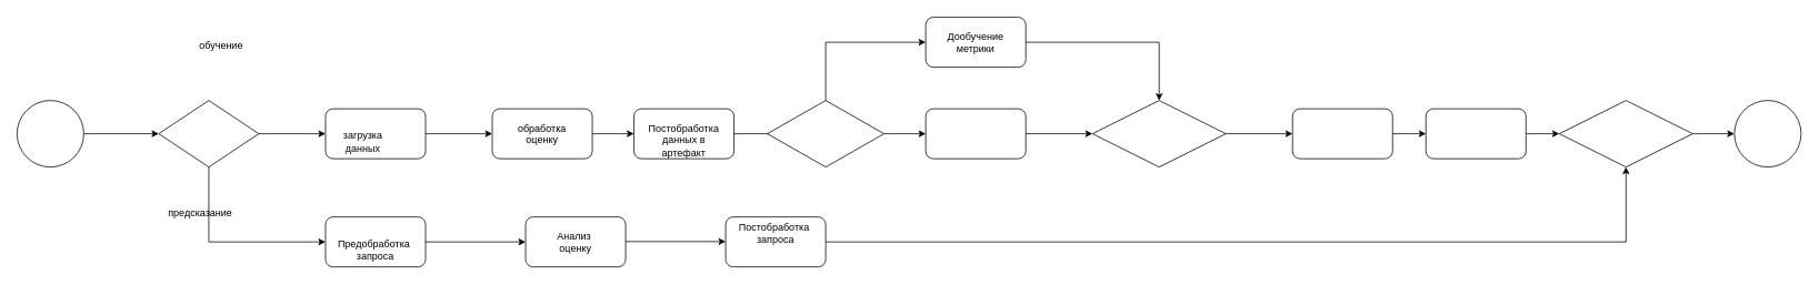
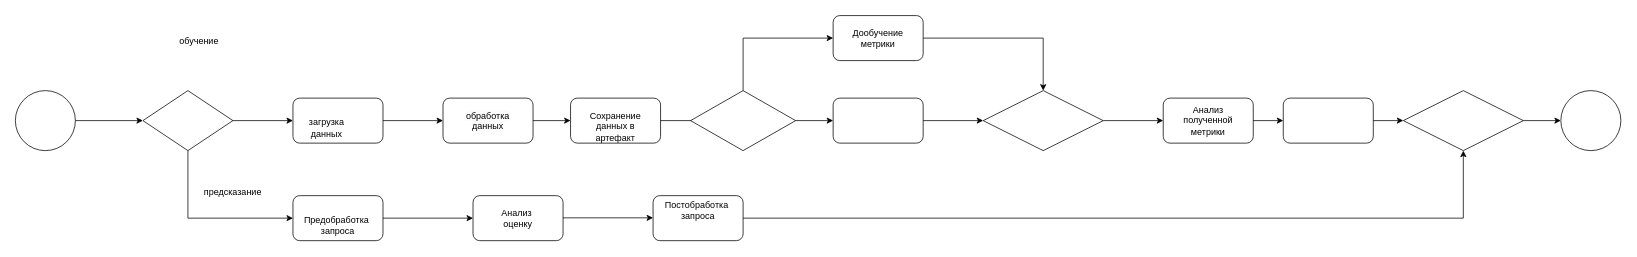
  <mxCell id="0" />
  <mxCell id="1" parent="0" />
  <mxCell id="2" value="" style="ellipse;whiteSpace=wrap;html=1;aspect=fixed;" parent="1" vertex="1"><mxGeometry x="20" y="120" width="80" height="80" as="geometry" /></mxCell>
  <mxCell id="3" value="" style="endArrow=classic;html=1;rounded=0;exitX=1;exitY=0.5;exitDx=0;exitDy=0;" parent="1" source="2" edge="1"><mxGeometry width="50" height="50" relative="1" as="geometry"><mxPoint x="110" y="160" as="sourcePoint" /><mxPoint x="190" y="160" as="targetPoint" /></mxGeometry></mxCell>
  <mxCell id="4" value="" style="rhombus;whiteSpace=wrap;html=1;" parent="1" vertex="1"><mxGeometry x="190" y="120" width="120" height="80" as="geometry" /></mxCell>
  <mxCell id="5" value="" style="endArrow=classic;html=1;rounded=0;exitX=1;exitY=0.5;exitDx=0;exitDy=0;" parent="1" source="4" target="6" edge="1"><mxGeometry width="50" height="50" relative="1" as="geometry"><mxPoint x="430" y="210" as="sourcePoint" /><mxPoint x="400" y="160" as="targetPoint" /></mxGeometry></mxCell>
  <mxCell id="6" value="" style="rounded=1;whiteSpace=wrap;html=1;" parent="1" vertex="1"><mxGeometry x="390" y="130" width="120" height="60" as="geometry" /></mxCell>
  <mxCell id="7" value="обучение" style="text;html=1;strokeColor=none;fillColor=none;align=center;verticalAlign=middle;whiteSpace=wrap;rounded=0;" parent="1" vertex="1"><mxGeometry x="235" y="40" width="60" height="30" as="geometry" /></mxCell>
  <mxCell id="8" value="" style="endArrow=classic;html=1;rounded=0;exitX=1;exitY=0.5;exitDx=0;exitDy=0;" parent="1" source="6" edge="1"><mxGeometry width="50" height="50" relative="1" as="geometry"><mxPoint x="430" y="210" as="sourcePoint" /><mxPoint x="590" y="160" as="targetPoint" /></mxGeometry></mxCell>
  <mxCell id="9" value="" style="rounded=1;whiteSpace=wrap;html=1;" parent="1" vertex="1"><mxGeometry x="590" y="130" width="120" height="60" as="geometry" /></mxCell>
  <mxCell id="10" value="" style="endArrow=classic;html=1;rounded=0;exitX=1;exitY=0.5;exitDx=0;exitDy=0;entryX=0;entryY=0.5;entryDx=0;entryDy=0;" parent="1" source="9" target="17" edge="1"><mxGeometry width="50" height="50" relative="1" as="geometry"><mxPoint x="430" y="210" as="sourcePoint" /><mxPoint x="750" y="160" as="targetPoint" /></mxGeometry></mxCell>
  <mxCell id="11" value="" style="endArrow=none;html=1;rounded=0;entryX=0.5;entryY=1;entryDx=0;entryDy=0;" parent="1" target="4" edge="1"><mxGeometry width="50" height="50" relative="1" as="geometry"><mxPoint x="250" y="290" as="sourcePoint" /><mxPoint x="380" y="180" as="targetPoint" /></mxGeometry></mxCell>
  <mxCell id="12" value="" style="endArrow=classic;html=1;rounded=0;" parent="1" target="13" edge="1"><mxGeometry width="50" height="50" relative="1" as="geometry"><mxPoint x="250" y="290" as="sourcePoint" /><mxPoint x="390" y="290" as="targetPoint" /></mxGeometry></mxCell>
  <mxCell id="13" value="" style="rounded=1;whiteSpace=wrap;html=1;" parent="1" vertex="1"><mxGeometry x="390" y="260" width="120" height="60" as="geometry" /></mxCell>
- <mxCell id="14" value="предсказание" style="text;html=1;strokeColor=none;fillColor=none;align=center;verticalAlign=middle;whiteSpace=wrap;rounded=0;" parent="1" vertex="1"><mxGeometry x="210" y="240" width="60" height="30" as="geometry" /></mxCell>
+ <mxCell id="14" value="предсказание" style="text;html=1;strokeColor=none;fillColor=none;align=center;verticalAlign=middle;whiteSpace=wrap;rounded=0;" parent="1" vertex="1"><mxGeometry x="280" y="240" width="60" height="30" as="geometry" /></mxCell>
  <mxCell id="15" value="загрузка данных" style="text;html=1;strokeColor=none;fillColor=none;align=center;verticalAlign=middle;whiteSpace=wrap;rounded=0;" parent="1" vertex="1"><mxGeometry x="405" y="155" width="60" height="30" as="geometry" /></mxCell>
- <mxCell id="16" value="&lt;span style=&quot;color: rgb(0, 0, 0); font-family: Helvetica; font-size: 12px; font-style: normal; font-variant-ligatures: normal; font-variant-caps: normal; font-weight: 400; letter-spacing: normal; orphans: 2; text-indent: 0px; text-transform: none; widows: 2; word-spacing: 0px; -webkit-text-stroke-width: 0px; background-color: rgb(251, 251, 251); text-decoration-thickness: initial; text-decoration-style: initial; text-decoration-color: initial; float: none; display: inline !important;&quot;&gt;обработка &lt;br&gt;оценку&lt;/span&gt;" style="text;whiteSpace=wrap;html=1;align=center;" parent="1" vertex="1"><mxGeometry x="600" y="140" width="100" height="40" as="geometry" /></mxCell>
+ <mxCell id="16" value="&lt;span style=&quot;color: rgb(0, 0, 0); font-family: Helvetica; font-size: 12px; font-style: normal; font-variant-ligatures: normal; font-variant-caps: normal; font-weight: 400; letter-spacing: normal; orphans: 2; text-indent: 0px; text-transform: none; widows: 2; word-spacing: 0px; -webkit-text-stroke-width: 0px; background-color: rgb(251, 251, 251); text-decoration-thickness: initial; text-decoration-style: initial; text-decoration-color: initial; float: none; display: inline !important;&quot;&gt;обработка &lt;br&gt;данных&lt;/span&gt;" style="text;whiteSpace=wrap;html=1;align=center;" parent="1" vertex="1"><mxGeometry x="600" y="140" width="100" height="40" as="geometry" /></mxCell>
  <mxCell id="17" value="" style="rounded=1;whiteSpace=wrap;html=1;" parent="1" vertex="1"><mxGeometry x="760" y="130" width="120" height="60" as="geometry" /></mxCell>
- <mxCell id="18" value="Постобработка данных в артефакт" style="text;whiteSpace=wrap;html=1;align=center;" parent="1" vertex="1"><mxGeometry x="770" y="140" width="100" height="40" as="geometry" /></mxCell>
+ <mxCell id="18" value="Сохранение данных в артефакт" style="text;whiteSpace=wrap;html=1;align=center;" parent="1" vertex="1"><mxGeometry x="770" y="140" width="100" height="40" as="geometry" /></mxCell>
  <mxCell id="19" value="" style="endArrow=classic;html=1;rounded=0;exitX=1;exitY=0.5;exitDx=0;exitDy=0;" parent="1" source="17" edge="1"><mxGeometry width="50" height="50" relative="1" as="geometry"><mxPoint x="760" y="230" as="sourcePoint" /><mxPoint x="950" y="160" as="targetPoint" /></mxGeometry></mxCell>
  <mxCell id="20" value="" style="rhombus;whiteSpace=wrap;html=1;" parent="1" vertex="1"><mxGeometry x="920" y="120" width="140" height="80" as="geometry" /></mxCell>
  <mxCell id="21" value="" style="endArrow=none;html=1;rounded=0;exitX=0.5;exitY=0;exitDx=0;exitDy=0;" parent="1" source="20" edge="1"><mxGeometry width="50" height="50" relative="1" as="geometry"><mxPoint x="760" y="170" as="sourcePoint" /><mxPoint x="990" y="50" as="targetPoint" /></mxGeometry></mxCell>
  <mxCell id="22" value="" style="endArrow=classic;html=1;rounded=0;" parent="1" edge="1"><mxGeometry width="50" height="50" relative="1" as="geometry"><mxPoint x="990" y="50" as="sourcePoint" /><mxPoint x="1110" y="50" as="targetPoint" /></mxGeometry></mxCell>
  <mxCell id="23" value="" style="rounded=1;whiteSpace=wrap;html=1;" parent="1" vertex="1"><mxGeometry x="1110" y="20" width="120" height="60" as="geometry" /></mxCell>
  <mxCell id="24" value="Дообучение метрики" style="text;whiteSpace=wrap;html=1;align=center;" parent="1" vertex="1"><mxGeometry x="1120" y="30" width="100" height="40" as="geometry" /></mxCell>
  <mxCell id="25" value="" style="endArrow=classic;html=1;rounded=0;exitX=1;exitY=0.5;exitDx=0;exitDy=0;" parent="1" source="20" target="26" edge="1"><mxGeometry width="50" height="50" relative="1" as="geometry"><mxPoint x="1060" y="210" as="sourcePoint" /><mxPoint x="1110" y="160" as="targetPoint" /></mxGeometry></mxCell>
  <mxCell id="26" value="" style="rounded=1;whiteSpace=wrap;html=1;" parent="1" vertex="1"><mxGeometry x="1110" y="130" width="120" height="60" as="geometry" /></mxCell>
  <mxCell id="27" value="" style="endArrow=classic;html=1;rounded=0;exitX=1;exitY=0.5;exitDx=0;exitDy=0;entryX=0;entryY=0.5;entryDx=0;entryDy=0;" parent="1" source="26" target="32" edge="1"><mxGeometry width="50" height="50" relative="1" as="geometry"><mxPoint x="1060" y="210" as="sourcePoint" /><mxPoint x="1270" y="160" as="targetPoint" /></mxGeometry></mxCell>
  <mxCell id="28" value="" style="rounded=1;whiteSpace=wrap;html=1;" parent="1" vertex="1"><mxGeometry x="1550" y="130" width="120" height="60" as="geometry" /></mxCell>
  <mxCell id="29" value="" style="endArrow=none;html=1;rounded=0;exitX=1;exitY=0.5;exitDx=0;exitDy=0;" parent="1" source="23" edge="1"><mxGeometry width="50" height="50" relative="1" as="geometry"><mxPoint x="800" y="330" as="sourcePoint" /><mxPoint x="1390" y="50" as="targetPoint" /></mxGeometry></mxCell>
  <mxCell id="30" value="" style="endArrow=classic;html=1;rounded=0;entryX=0.5;entryY=0;entryDx=0;entryDy=0;" parent="1" target="32" edge="1"><mxGeometry width="50" height="50" relative="1" as="geometry"><mxPoint x="1390" y="50" as="sourcePoint" /><mxPoint x="1310" y="160" as="targetPoint" /></mxGeometry></mxCell>
+ <mxCell id="31" value="Анализ полученной метрики" style="text;html=1;strokeColor=none;fillColor=none;align=center;verticalAlign=middle;whiteSpace=wrap;rounded=0;" parent="1" vertex="1"><mxGeometry x="1580" y="145" width="60" height="30" as="geometry" /></mxCell>
  <mxCell id="32" value="" style="rhombus;whiteSpace=wrap;html=1;" parent="1" vertex="1"><mxGeometry x="1310" y="120" width="160" height="80" as="geometry" /></mxCell>
  <mxCell id="33" value="" style="endArrow=classic;html=1;rounded=0;exitX=1;exitY=0.5;exitDx=0;exitDy=0;entryX=0;entryY=0.5;entryDx=0;entryDy=0;" parent="1" source="32" target="28" edge="1"><mxGeometry width="50" height="50" relative="1" as="geometry"><mxPoint x="970" y="130" as="sourcePoint" /><mxPoint x="1020" y="80" as="targetPoint" /></mxGeometry></mxCell>
  <mxCell id="34" value="" style="endArrow=classic;html=1;rounded=0;exitX=1;exitY=0.5;exitDx=0;exitDy=0;entryX=0;entryY=0.5;entryDx=0;entryDy=0;" parent="1" source="28" target="35" edge="1"><mxGeometry width="50" height="50" relative="1" as="geometry"><mxPoint x="1620" y="90" as="sourcePoint" /><mxPoint x="1750" y="160" as="targetPoint" /></mxGeometry></mxCell>
  <mxCell id="35" value="" style="rounded=1;whiteSpace=wrap;html=1;" parent="1" vertex="1"><mxGeometry x="1710" y="130" width="120" height="60" as="geometry" /></mxCell>
  <mxCell id="36" value="" style="endArrow=classic;html=1;rounded=0;exitX=1;exitY=0.5;exitDx=0;exitDy=0;" parent="1" source="35" target="37" edge="1"><mxGeometry width="50" height="50" relative="1" as="geometry"><mxPoint x="1760" y="290" as="sourcePoint" /><mxPoint x="1910" y="160" as="targetPoint" /></mxGeometry></mxCell>
  <mxCell id="37" value="" style="rhombus;whiteSpace=wrap;html=1;" parent="1" vertex="1"><mxGeometry x="1870" y="120" width="160" height="80" as="geometry" /></mxCell>
  <mxCell id="38" value="" style="endArrow=classic;html=1;rounded=0;" parent="1" source="37" edge="1"><mxGeometry width="50" height="50" relative="1" as="geometry"><mxPoint x="1760" y="290" as="sourcePoint" /><mxPoint x="2080" y="160" as="targetPoint" /></mxGeometry></mxCell>
  <mxCell id="39" value="" style="endArrow=classic;html=1;rounded=0;exitX=1;exitY=0.5;exitDx=0;exitDy=0;" parent="1" source="13" edge="1"><mxGeometry width="50" height="50" relative="1" as="geometry"><mxPoint x="630" y="500" as="sourcePoint" /><mxPoint x="630" y="290" as="targetPoint" /></mxGeometry></mxCell>
  <mxCell id="40" value="" style="rounded=1;whiteSpace=wrap;html=1;" parent="1" vertex="1"><mxGeometry x="630" y="260" width="120" height="60" as="geometry" /></mxCell>
  <mxCell id="41" value="" style="endArrow=classic;html=1;rounded=0;exitX=1;exitY=0.5;exitDx=0;exitDy=0;" parent="1" edge="1"><mxGeometry width="50" height="50" relative="1" as="geometry"><mxPoint x="750" y="289.57" as="sourcePoint" /><mxPoint x="870" y="289.57" as="targetPoint" /></mxGeometry></mxCell>
  <mxCell id="42" value="" style="rounded=1;whiteSpace=wrap;html=1;" parent="1" vertex="1"><mxGeometry x="870" y="260" width="120" height="60" as="geometry" /></mxCell>
  <mxCell id="43" value="" style="endArrow=none;html=1;rounded=0;exitX=1;exitY=0.5;exitDx=0;exitDy=0;" parent="1" source="42" edge="1"><mxGeometry width="50" height="50" relative="1" as="geometry"><mxPoint x="1470" y="230" as="sourcePoint" /><mxPoint x="1950" y="290" as="targetPoint" /></mxGeometry></mxCell>
  <mxCell id="44" value="" style="endArrow=classic;html=1;rounded=0;entryX=0.5;entryY=1;entryDx=0;entryDy=0;" parent="1" target="37" edge="1"><mxGeometry width="50" height="50" relative="1" as="geometry"><mxPoint x="1950" y="290" as="sourcePoint" /><mxPoint x="1520" y="180" as="targetPoint" /></mxGeometry></mxCell>
  <mxCell id="45" value="" style="ellipse;whiteSpace=wrap;html=1;aspect=fixed;" parent="1" vertex="1"><mxGeometry x="2080" y="120" width="80" height="80" as="geometry" /></mxCell>
  <mxCell id="46" value="Предобработка&amp;nbsp;&lt;br&gt;запроса" style="text;html=1;strokeColor=none;fillColor=none;align=center;verticalAlign=middle;whiteSpace=wrap;rounded=0;" parent="1" vertex="1"><mxGeometry x="420" y="285" width="60" height="30" as="geometry" /></mxCell>
  <mxCell id="47" value="Анализ&amp;nbsp;&lt;br&gt;оценку" style="text;html=1;strokeColor=none;fillColor=none;align=center;verticalAlign=middle;whiteSpace=wrap;rounded=0;" parent="1" vertex="1"><mxGeometry x="660" y="275" width="60" height="30" as="geometry" /></mxCell>
  <mxCell id="48" value="Постобработка&amp;nbsp;&lt;br&gt;запроса" style="text;html=1;strokeColor=none;fillColor=none;align=center;verticalAlign=middle;whiteSpace=wrap;rounded=0;" parent="1" vertex="1"><mxGeometry x="900" y="265" width="60" height="30" as="geometry" /></mxCell>
